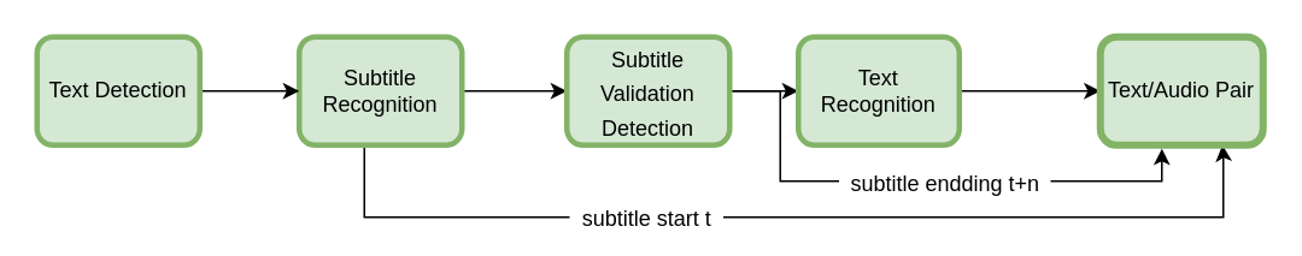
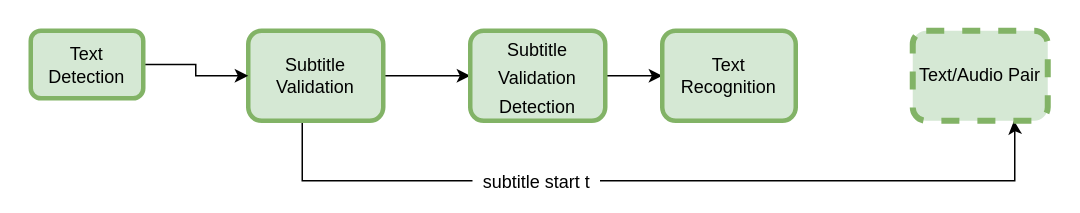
  <mxCell id="0" />
  <mxCell id="1" parent="0" />
  <mxCell id="2" value="" style="edgeStyle=orthogonalEdgeStyle;rounded=0;orthogonalLoop=1;jettySize=auto;html=1;" parent="1" source="5" target="11" edge="1"><mxGeometry relative="1" as="geometry" /></mxCell>
  <mxCell id="3" style="edgeStyle=orthogonalEdgeStyle;rounded=0;orthogonalLoop=1;jettySize=auto;html=1;entryX=0.75;entryY=1;entryDx=0;entryDy=0;" parent="1" source="5" target="14" edge="1"><mxGeometry relative="1" as="geometry"><Array as="points"><mxPoint x="201" y="120" /><mxPoint x="676" y="120" /><mxPoint x="676" y="86" /></Array><mxPoint x="850" y="130" as="targetPoint" /></mxGeometry></mxCell>
  <mxCell id="4" value="&lt;font style=&quot;font-size: 12px&quot;&gt;&amp;nbsp; subtitle start t&amp;nbsp;&amp;nbsp;&lt;/font&gt;" style="edgeLabel;html=1;align=center;verticalAlign=middle;resizable=0;points=[];fontSize=16;" parent="3" vertex="1" connectable="0"><mxGeometry x="-0.017" y="-1" relative="1" as="geometry"><mxPoint x="-78" y="-3" as="offset" /></mxGeometry></mxCell>
- <mxCell id="5" value="&lt;font style=&quot;font-size: 12px&quot;&gt;Subtitle Recognition&lt;/font&gt;" style="rounded=1;whiteSpace=wrap;html=1;fillColor=#d5e8d4;strokeColor=#82b366;strokeWidth=3;" parent="1" vertex="1"><mxGeometry x="165" y="20" width="90" height="60" as="geometry" /></mxCell>
+ <mxCell id="5" value="&lt;font style=&quot;font-size: 12px&quot;&gt;Subtitle Validation&lt;/font&gt;" style="rounded=1;whiteSpace=wrap;html=1;fillColor=#d5e8d4;strokeColor=#82b366;strokeWidth=3;" parent="1" vertex="1"><mxGeometry x="165" y="20" width="90" height="60" as="geometry" /></mxCell>
  <mxCell id="6" value="" style="edgeStyle=orthogonalEdgeStyle;rounded=0;orthogonalLoop=1;jettySize=auto;html=1;" parent="1" source="7" target="5" edge="1"><mxGeometry relative="1" as="geometry" /></mxCell>
- <mxCell id="7" value="&lt;font style=&quot;font-size: 12px&quot;&gt;Text Detection&lt;/font&gt;" style="rounded=1;whiteSpace=wrap;html=1;fillColor=#d5e8d4;strokeColor=#82b366;strokeWidth=3;" parent="1" vertex="1"><mxGeometry x="20" y="20" width="90" height="60" as="geometry" /></mxCell>
+ <mxCell id="7" value="&lt;font style=&quot;font-size: 12px&quot;&gt;Text Detection&lt;/font&gt;" style="rounded=1;whiteSpace=wrap;html=1;fillColor=#d5e8d4;strokeColor=#82b366;strokeWidth=3;" parent="1" vertex="1"><mxGeometry x="20" y="20" width="75" height="45" as="geometry" /></mxCell>
  <mxCell id="8" value="" style="edgeStyle=orthogonalEdgeStyle;rounded=0;orthogonalLoop=1;jettySize=auto;html=1;" parent="1" source="11" target="13" edge="1"><mxGeometry relative="1" as="geometry" /></mxCell>
- <mxCell id="9" style="edgeStyle=orthogonalEdgeStyle;rounded=0;orthogonalLoop=1;jettySize=auto;html=1;entryX=0.378;entryY=1.033;entryDx=0;entryDy=0;entryPerimeter=0;" parent="1" source="11" target="14" edge="1"><mxGeometry relative="1" as="geometry"><mxPoint x="631" y="78" as="targetPoint" /><Array as="points"><mxPoint x="431" y="50" /><mxPoint x="431" y="100" /><mxPoint x="642" y="100" /></Array></mxGeometry></mxCell>
- <mxCell id="10" value="&lt;font style=&quot;font-size: 12px&quot;&gt;&amp;nbsp; subtitle endding t+n&amp;nbsp;&amp;nbsp;&lt;/font&gt;" style="edgeLabel;html=1;align=center;verticalAlign=middle;resizable=0;points=[];fontSize=16;" parent="9" vertex="1" connectable="0"><mxGeometry x="-0.087" y="-1" relative="1" as="geometry"><mxPoint x="28" y="-2" as="offset" /></mxGeometry></mxCell>
  <mxCell id="11" value="&lt;font style=&quot;font-size: 12px&quot;&gt;Subtitle Validation Detection&lt;/font&gt;" style="rounded=1;whiteSpace=wrap;html=1;fillColor=#d5e8d4;strokeColor=#82b366;fontSize=16;strokeWidth=3;" parent="1" vertex="1"><mxGeometry x="313" y="20" width="90" height="60" as="geometry" /></mxCell>
- <mxCell id="12" value="" style="edgeStyle=orthogonalEdgeStyle;rounded=0;orthogonalLoop=1;jettySize=auto;html=1;" parent="1" source="13" target="14" edge="1"><mxGeometry relative="1" as="geometry" /></mxCell>
  <mxCell id="13" value="&lt;font style=&quot;font-size: 12px&quot;&gt;Text Recognition&lt;/font&gt;" style="rounded=1;whiteSpace=wrap;html=1;fillColor=#d5e8d4;strokeColor=#82b366;strokeWidth=3;" parent="1" vertex="1"><mxGeometry x="441" y="20" width="89" height="60" as="geometry" /></mxCell>
- <mxCell id="14" value="&lt;font style=&quot;font-size: 12px&quot;&gt;Text/Audio Pair&lt;/font&gt;" style="rounded=1;whiteSpace=wrap;html=1;fillColor=#d5e8d4;strokeColor=#82b366;strokeWidth=4;" parent="1" vertex="1"><mxGeometry x="608" y="20" width="90" height="60" as="geometry" /></mxCell>
+ <mxCell id="14" value="&lt;font style=&quot;font-size: 12px&quot;&gt;Text/Audio Pair&lt;/font&gt;" style="rounded=1;whiteSpace=wrap;html=1;fillColor=#d5e8d4;strokeColor=#82b366;strokeWidth=4;dashed=1;" parent="1" vertex="1"><mxGeometry x="608" y="20" width="90" height="60" as="geometry" /></mxCell>
